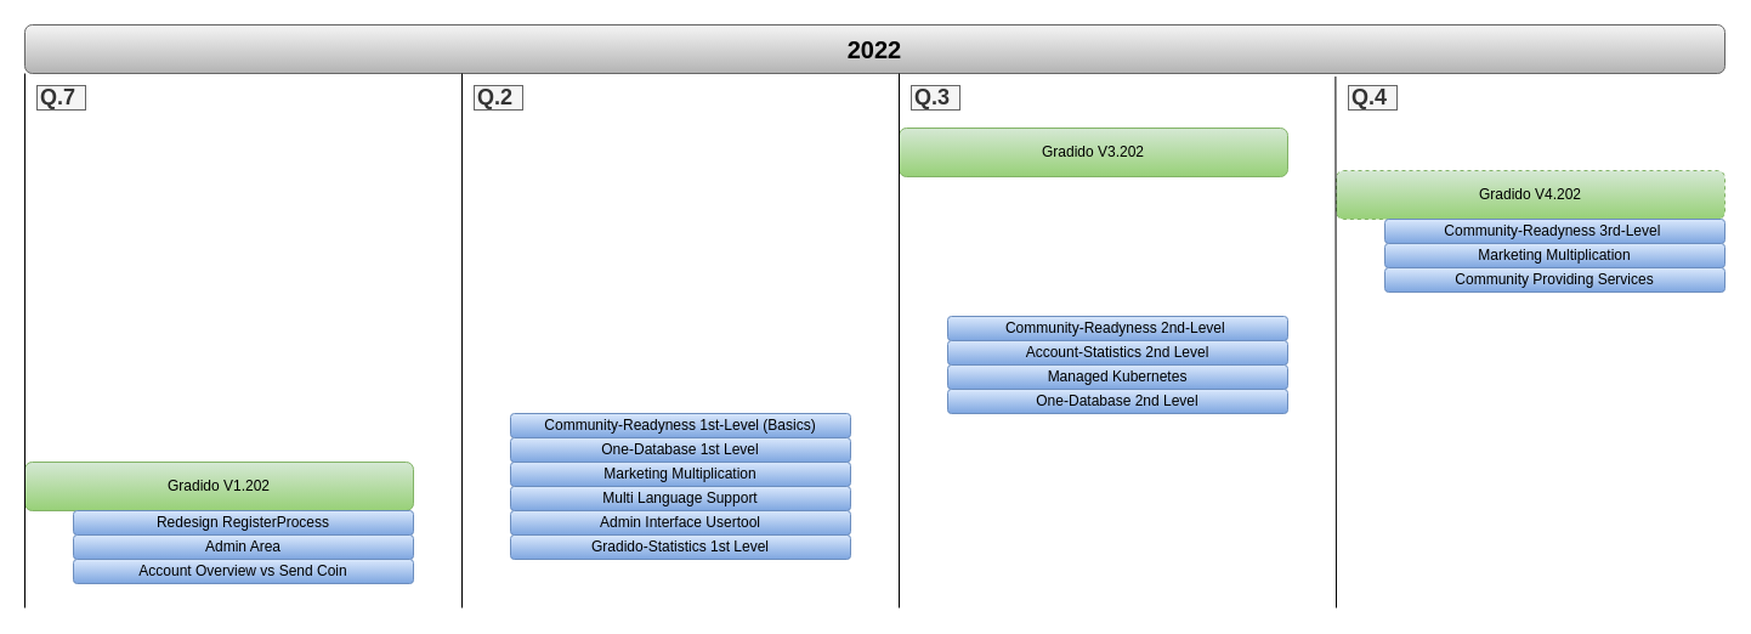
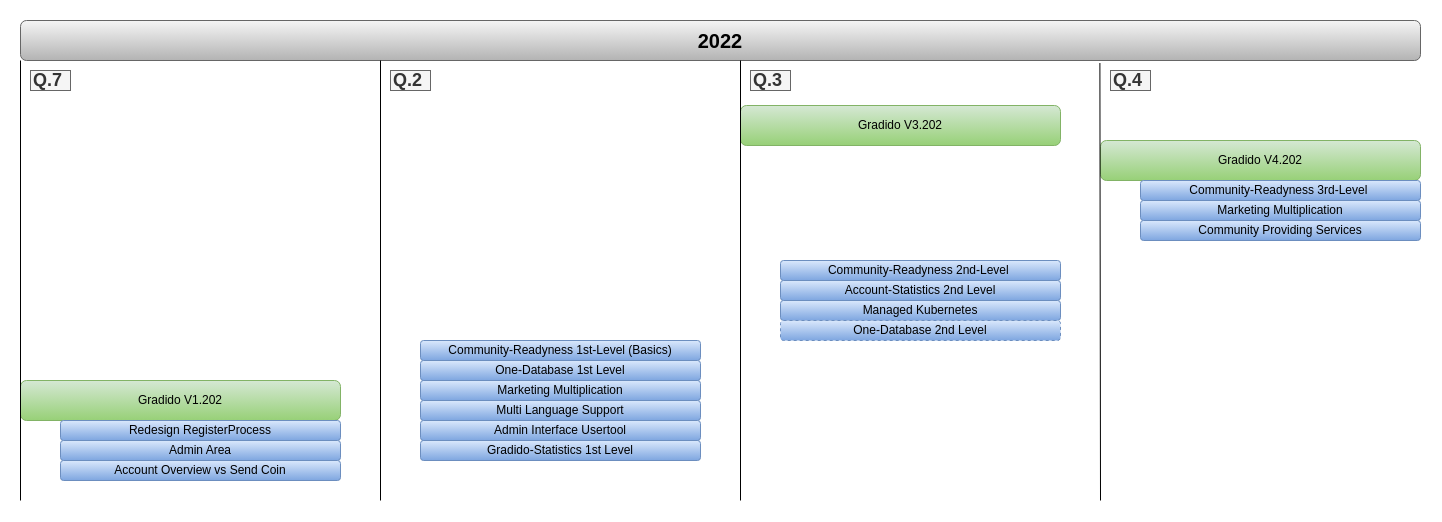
  <mxCell id="0" />
  <mxCell id="1" parent="0" />
  <mxCell id="2" value="Gradido V1.202" style="rounded=1;whiteSpace=wrap;html=1;fillColor=#d5e8d4;strokeColor=#82b366;gradientColor=#97d077;" parent="1" vertex="1"><mxGeometry x="20" y="380" width="320" height="40" as="geometry" /></mxCell>
  <mxCell id="3" value="Redesign RegisterProcess" style="rounded=1;whiteSpace=wrap;html=1;fillColor=#dae8fc;strokeColor=#6c8ebf;gradientColor=#7ea6e0;" parent="1" vertex="1"><mxGeometry x="60" y="420" width="280" height="20" as="geometry" /></mxCell>
  <mxCell id="4" value="Admin Area" style="rounded=1;whiteSpace=wrap;html=1;fillColor=#dae8fc;strokeColor=#6c8ebf;gradientColor=#7ea6e0;" parent="1" vertex="1"><mxGeometry x="60" y="440" width="280" height="20" as="geometry" /></mxCell>
  <mxCell id="5" value="Account Overview vs Send Coin" style="rounded=1;whiteSpace=wrap;html=1;fillColor=#dae8fc;strokeColor=#6c8ebf;gradientColor=#7ea6e0;" parent="1" vertex="1"><mxGeometry x="60" y="460" width="280" height="20" as="geometry" /></mxCell>
  <mxCell id="6" value="Community-Readyness 1st-Level (Basics)" style="rounded=1;whiteSpace=wrap;html=1;fillColor=#dae8fc;strokeColor=#6c8ebf;gradientColor=#7ea6e0;" parent="1" vertex="1"><mxGeometry x="420" y="340" width="280" height="20" as="geometry" /></mxCell>
  <mxCell id="7" value="Gradido-Statistics 1st Level" style="rounded=1;whiteSpace=wrap;html=1;fillColor=#dae8fc;strokeColor=#6c8ebf;gradientColor=#7ea6e0;" parent="1" vertex="1"><mxGeometry x="420" y="440" width="280" height="20" as="geometry" /></mxCell>
  <mxCell id="8" value="Marketing Multiplication" style="rounded=1;whiteSpace=wrap;html=1;fillColor=#dae8fc;strokeColor=#6c8ebf;gradientColor=#7ea6e0;" parent="1" vertex="1"><mxGeometry x="420" y="380" width="280" height="20" as="geometry" /></mxCell>
  <mxCell id="9" value="Gradido V3.202" style="rounded=1;whiteSpace=wrap;html=1;fillColor=#d5e8d4;strokeColor=#82b366;gradientColor=#97d077;" parent="1" vertex="1"><mxGeometry x="740" y="105" width="320" height="40" as="geometry" /></mxCell>
  <mxCell id="10" value="Community-Readyness 2nd-Level&amp;nbsp;" style="rounded=1;whiteSpace=wrap;html=1;fillColor=#dae8fc;strokeColor=#6c8ebf;gradientColor=#7ea6e0;" parent="1" vertex="1"><mxGeometry x="780" y="260" width="280" height="20" as="geometry" /></mxCell>
  <mxCell id="11" value="Account-Statistics 2nd Level" style="rounded=1;whiteSpace=wrap;html=1;fillColor=#dae8fc;strokeColor=#6c8ebf;gradientColor=#7ea6e0;" parent="1" vertex="1"><mxGeometry x="780" y="280" width="280" height="20" as="geometry" /></mxCell>
  <mxCell id="12" value="Managed Kubernetes" style="rounded=1;whiteSpace=wrap;html=1;fillColor=#dae8fc;strokeColor=#6c8ebf;gradientColor=#7ea6e0;" parent="1" vertex="1"><mxGeometry x="780" y="300" width="280" height="20" as="geometry" /></mxCell>
- <mxCell id="13" value="Gradido V4.202" style="rounded=1;whiteSpace=wrap;html=1;fillColor=#d5e8d4;strokeColor=#82b366;gradientColor=#97d077;dashed=1;" parent="1" vertex="1"><mxGeometry x="1100" y="140" width="320" height="40" as="geometry" /></mxCell>
+ <mxCell id="13" value="Gradido V4.202" style="rounded=1;whiteSpace=wrap;html=1;fillColor=#d5e8d4;strokeColor=#82b366;gradientColor=#97d077;" parent="1" vertex="1"><mxGeometry x="1100" y="140" width="320" height="40" as="geometry" /></mxCell>
  <mxCell id="14" value="Community-Readyness 3rd-Level&amp;nbsp;" style="rounded=1;whiteSpace=wrap;html=1;fillColor=#dae8fc;strokeColor=#6c8ebf;gradientColor=#7ea6e0;" parent="1" vertex="1"><mxGeometry x="1140" y="180" width="280" height="20" as="geometry" /></mxCell>
  <mxCell id="15" value="Marketing Multiplication" style="rounded=1;whiteSpace=wrap;html=1;fillColor=#dae8fc;strokeColor=#6c8ebf;gradientColor=#7ea6e0;" parent="1" vertex="1"><mxGeometry x="1140" y="200" width="280" height="20" as="geometry" /></mxCell>
  <mxCell id="16" value="Community Providing Services" style="rounded=1;whiteSpace=wrap;html=1;fillColor=#dae8fc;strokeColor=#6c8ebf;gradientColor=#7ea6e0;" parent="1" vertex="1"><mxGeometry x="1140" y="220" width="280" height="20" as="geometry" /></mxCell>
  <mxCell id="17" value="2022" style="rounded=1;whiteSpace=wrap;html=1;gradientColor=#b3b3b3;fillColor=#f5f5f5;strokeColor=#666666;fontSize=20;fontStyle=1" parent="1" vertex="1"><mxGeometry x="20" y="20" width="1400" height="40" as="geometry" /></mxCell>
  <mxCell id="18" value="" style="endArrow=none;html=1;entryX=0;entryY=1;entryDx=0;entryDy=0;" parent="1" target="17" edge="1"><mxGeometry width="50" height="50" relative="1" as="geometry"><mxPoint x="20" y="500" as="sourcePoint" /><mxPoint x="560" y="290" as="targetPoint" /></mxGeometry></mxCell>
  <mxCell id="19" value="" style="endArrow=none;html=1;entryX=0;entryY=1;entryDx=0;entryDy=0;" parent="1" edge="1"><mxGeometry width="50" height="50" relative="1" as="geometry"><mxPoint x="380" y="500" as="sourcePoint" /><mxPoint x="380" y="60" as="targetPoint" /></mxGeometry></mxCell>
  <mxCell id="20" value="" style="endArrow=none;html=1;entryX=0;entryY=1;entryDx=0;entryDy=0;" parent="1" edge="1"><mxGeometry width="50" height="50" relative="1" as="geometry"><mxPoint x="740" y="500" as="sourcePoint" /><mxPoint x="740" y="60" as="targetPoint" /></mxGeometry></mxCell>
  <mxCell id="21" value="" style="endArrow=none;html=1;entryX=0.771;entryY=1.063;entryDx=0;entryDy=0;entryPerimeter=0;" parent="1" target="17" edge="1"><mxGeometry width="50" height="50" relative="1" as="geometry"><mxPoint x="1100" y="500" as="sourcePoint" /><mxPoint x="1110" y="80" as="targetPoint" /></mxGeometry></mxCell>
  <mxCell id="22" value="&lt;font style=&quot;font-size: 18px&quot;&gt;&lt;b&gt;Q.7&amp;nbsp;&lt;/b&gt;&lt;/font&gt;" style="text;html=1;strokeColor=#666666;fillColor=#f5f5f5;align=center;verticalAlign=middle;whiteSpace=wrap;rounded=0;fontColor=#333333;" parent="1" vertex="1"><mxGeometry x="30" y="70" width="40" height="20" as="geometry" /></mxCell>
  <mxCell id="23" value="&lt;font style=&quot;font-size: 18px&quot;&gt;&lt;b&gt;Q.2&amp;nbsp;&lt;/b&gt;&lt;/font&gt;" style="text;html=1;strokeColor=#666666;fillColor=#f5f5f5;align=center;verticalAlign=middle;whiteSpace=wrap;rounded=0;fontColor=#333333;" parent="1" vertex="1"><mxGeometry x="390" y="70" width="40" height="20" as="geometry" /></mxCell>
  <mxCell id="24" value="&lt;font style=&quot;font-size: 18px&quot;&gt;&lt;b&gt;Q.3&amp;nbsp;&lt;/b&gt;&lt;/font&gt;" style="text;html=1;strokeColor=#666666;fillColor=#f5f5f5;align=center;verticalAlign=middle;whiteSpace=wrap;rounded=0;fontColor=#333333;" parent="1" vertex="1"><mxGeometry x="750" y="70" width="40" height="20" as="geometry" /></mxCell>
  <mxCell id="25" value="&lt;font style=&quot;font-size: 18px&quot;&gt;&lt;b&gt;Q.4&amp;nbsp;&lt;/b&gt;&lt;/font&gt;" style="text;html=1;strokeColor=#666666;fillColor=#f5f5f5;align=center;verticalAlign=middle;whiteSpace=wrap;rounded=0;fontColor=#333333;" parent="1" vertex="1"><mxGeometry x="1110" y="70" width="40" height="20" as="geometry" /></mxCell>
  <mxCell id="26" value="Multi Language Support" style="rounded=1;whiteSpace=wrap;html=1;fillColor=#dae8fc;strokeColor=#6c8ebf;gradientColor=#7ea6e0;" parent="1" vertex="1"><mxGeometry x="420" y="400" width="280" height="20" as="geometry" /></mxCell>
  <mxCell id="27" value="One-Database 1st Level" style="rounded=1;whiteSpace=wrap;html=1;fillColor=#dae8fc;strokeColor=#6c8ebf;gradientColor=#7ea6e0;" parent="1" vertex="1"><mxGeometry x="420" y="360" width="280" height="20" as="geometry" /></mxCell>
- <mxCell id="28" value="One-Database 2nd Level" style="rounded=1;whiteSpace=wrap;html=1;fillColor=#dae8fc;strokeColor=#6c8ebf;gradientColor=#7ea6e0;" parent="1" vertex="1"><mxGeometry x="780" y="320" width="280" height="20" as="geometry" /></mxCell>
+ <mxCell id="28" value="One-Database 2nd Level" style="rounded=1;whiteSpace=wrap;html=1;fillColor=#dae8fc;strokeColor=#6c8ebf;gradientColor=#7ea6e0;dashed=1;" parent="1" vertex="1"><mxGeometry x="780" y="320" width="280" height="20" as="geometry" /></mxCell>
  <mxCell id="29" value="Admin Interface Usertool" style="rounded=1;whiteSpace=wrap;html=1;fillColor=#dae8fc;strokeColor=#6c8ebf;gradientColor=#7ea6e0;" vertex="1" parent="1"><mxGeometry x="420" y="420" width="280" height="20" as="geometry" /></mxCell>
